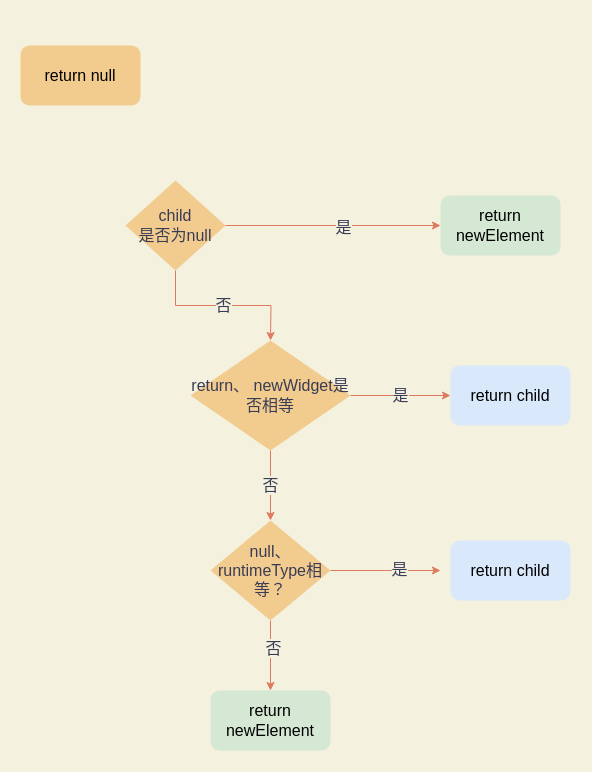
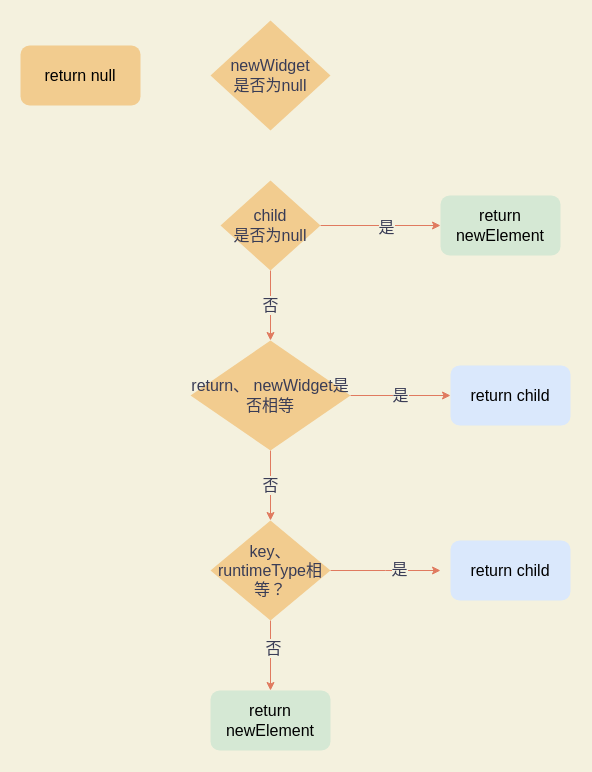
  <mxCell id="0" />
  <mxCell id="1" parent="0" />
+ <mxCell id="2" value="newWidget&lt;br style=&quot;font-size: 16px;&quot;&gt;是否为null" style="rhombus;whiteSpace=wrap;html=1;fontSize=16;fillColor=#F2CC8F;fontColor=#393C56;strokeColor=none;" vertex="1" parent="1"><mxGeometry x="210" y="20" width="120" height="110" as="geometry" /></mxCell>
  <mxCell id="3" value="return null" style="rounded=1;whiteSpace=wrap;html=1;fontSize=16;fillColor=#f2cc8f;strokeColor=none;" vertex="1" parent="1"><mxGeometry x="20" y="45" width="120" height="60" as="geometry" /></mxCell>
  <mxCell id="4" value="否" style="edgeStyle=orthogonalEdgeStyle;rounded=0;orthogonalLoop=1;jettySize=auto;html=1;exitX=0.5;exitY=1;exitDx=0;exitDy=0;fontSize=16;strokeColor=#E07A5F;fontColor=#393C56;labelBackgroundColor=#F4F1DE;" edge="1" parent="1" source="7"><mxGeometry relative="1" as="geometry"><mxPoint x="270" y="340" as="targetPoint" /></mxGeometry></mxCell>
  <mxCell id="5" style="edgeStyle=orthogonalEdgeStyle;rounded=0;orthogonalLoop=1;jettySize=auto;html=1;exitX=1;exitY=0.5;exitDx=0;exitDy=0;fontSize=16;entryX=0;entryY=0.5;entryDx=0;entryDy=0;strokeColor=#E07A5F;fontColor=#393C56;labelBackgroundColor=#F4F1DE;" edge="1" parent="1" source="7" target="19"><mxGeometry relative="1" as="geometry"><mxPoint x="410" y="225" as="targetPoint" /></mxGeometry></mxCell>
  <mxCell id="6" value="是" style="edgeLabel;html=1;align=center;verticalAlign=middle;resizable=0;points=[];fontSize=16;fontColor=#393C56;labelBackgroundColor=#F4F1DE;" vertex="1" connectable="0" parent="5"><mxGeometry x="0.089" y="-1" relative="1" as="geometry"><mxPoint as="offset" /></mxGeometry></mxCell>
- <mxCell id="7" value="child&lt;br style=&quot;font-size: 16px;&quot;&gt;是否为null" style="rhombus;whiteSpace=wrap;html=1;fontSize=16;fillColor=#F2CC8F;fontColor=#393C56;strokeColor=none;" vertex="1" parent="1"><mxGeometry x="125" y="180" width="100" height="90" as="geometry" /></mxCell>
+ <mxCell id="7" value="child&lt;br style=&quot;font-size: 16px;&quot;&gt;是否为null" style="rhombus;whiteSpace=wrap;html=1;fontSize=16;fillColor=#F2CC8F;fontColor=#393C56;strokeColor=none;" vertex="1" parent="1"><mxGeometry x="220" y="180" width="100" height="90" as="geometry" /></mxCell>
  <mxCell id="8" value="return newElement" style="rounded=1;whiteSpace=wrap;html=1;fontSize=16;fillColor=#d5e8d4;strokeColor=none;" vertex="1" parent="1"><mxGeometry x="210" y="690" width="120" height="60" as="geometry" /></mxCell>
  <mxCell id="9" value="否" style="edgeStyle=orthogonalEdgeStyle;rounded=0;orthogonalLoop=1;jettySize=auto;html=1;exitX=0.5;exitY=1;exitDx=0;exitDy=0;fontSize=16;strokeColor=#E07A5F;fontColor=#393C56;labelBackgroundColor=#F4F1DE;" edge="1" parent="1" source="11"><mxGeometry relative="1" as="geometry"><mxPoint x="270" y="520" as="targetPoint" /></mxGeometry></mxCell>
  <mxCell id="10" value="是" style="edgeStyle=orthogonalEdgeStyle;rounded=0;orthogonalLoop=1;jettySize=auto;html=1;exitX=1;exitY=0.5;exitDx=0;exitDy=0;fontSize=16;strokeColor=#E07A5F;fontColor=#393C56;labelBackgroundColor=#F4F1DE;" edge="1" parent="1" source="11"><mxGeometry relative="1" as="geometry"><mxPoint x="450" y="395" as="targetPoint" /></mxGeometry></mxCell>
  <mxCell id="11" value="return、 newWidget是否相等" style="rhombus;whiteSpace=wrap;html=1;fontSize=16;fillColor=#F2CC8F;fontColor=#393C56;strokeColor=none;" vertex="1" parent="1"><mxGeometry x="190" y="340" width="160" height="110" as="geometry" /></mxCell>
  <mxCell id="12" value="return child" style="rounded=1;whiteSpace=wrap;html=1;fontSize=16;fillColor=#dae8fc;strokeColor=none;" vertex="1" parent="1"><mxGeometry x="450" y="365" width="120" height="60" as="geometry" /></mxCell>
  <mxCell id="13" style="edgeStyle=orthogonalEdgeStyle;rounded=0;orthogonalLoop=1;jettySize=auto;html=1;exitX=0.5;exitY=1;exitDx=0;exitDy=0;fontSize=16;strokeColor=#E07A5F;fontColor=#393C56;labelBackgroundColor=#F4F1DE;" edge="1" parent="1" source="17"><mxGeometry relative="1" as="geometry"><mxPoint x="270" y="690" as="targetPoint" /></mxGeometry></mxCell>
  <mxCell id="14" value="否" style="edgeLabel;html=1;align=center;verticalAlign=middle;resizable=0;points=[];fontSize=16;fontColor=#393C56;labelBackgroundColor=#F4F1DE;" vertex="1" connectable="0" parent="13"><mxGeometry x="-0.229" y="2" relative="1" as="geometry"><mxPoint as="offset" /></mxGeometry></mxCell>
  <mxCell id="15" style="edgeStyle=orthogonalEdgeStyle;rounded=0;orthogonalLoop=1;jettySize=auto;html=1;exitX=1;exitY=0.5;exitDx=0;exitDy=0;fontSize=16;strokeColor=#E07A5F;fontColor=#393C56;labelBackgroundColor=#F4F1DE;" edge="1" parent="1" source="17"><mxGeometry relative="1" as="geometry"><mxPoint x="440" y="570" as="targetPoint" /></mxGeometry></mxCell>
  <mxCell id="16" value="是" style="edgeLabel;html=1;align=center;verticalAlign=middle;resizable=0;points=[];fontSize=16;fontColor=#393C56;labelBackgroundColor=#F4F1DE;" vertex="1" connectable="0" parent="15"><mxGeometry x="0.255" y="2" relative="1" as="geometry"><mxPoint as="offset" /></mxGeometry></mxCell>
- <mxCell id="17" value="null、runtimeType相等？" style="rhombus;whiteSpace=wrap;html=1;fontSize=16;fillColor=#F2CC8F;fontColor=#393C56;strokeColor=none;" vertex="1" parent="1"><mxGeometry x="210" y="520" width="120" height="100" as="geometry" /></mxCell>
+ <mxCell id="17" value="key、runtimeType相等？" style="rhombus;whiteSpace=wrap;html=1;fontSize=16;fillColor=#F2CC8F;fontColor=#393C56;strokeColor=none;" vertex="1" parent="1"><mxGeometry x="210" y="520" width="120" height="100" as="geometry" /></mxCell>
  <mxCell id="18" value="return child" style="rounded=1;whiteSpace=wrap;html=1;fontSize=16;fillColor=#dae8fc;strokeColor=none;" vertex="1" parent="1"><mxGeometry x="450" y="540" width="120" height="60" as="geometry" /></mxCell>
  <mxCell id="19" value="return newElement" style="rounded=1;whiteSpace=wrap;html=1;fontSize=16;fillColor=#d5e8d4;strokeColor=none;" vertex="1" parent="1"><mxGeometry x="440" y="195" width="120" height="60" as="geometry" /></mxCell>
